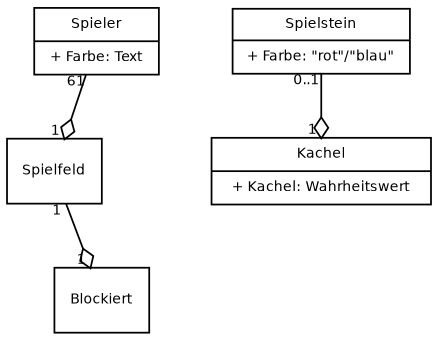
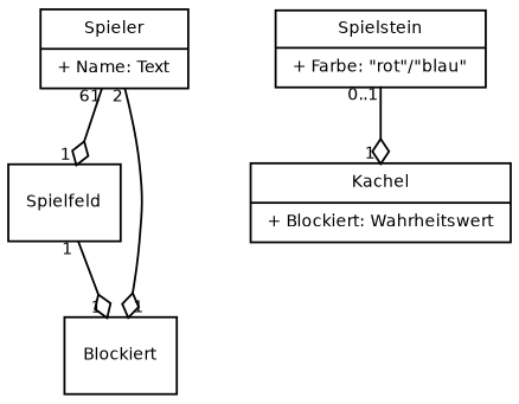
  digraph {
    fontname="Bitstream Vera Sans"
    fontsize=8
    node [fontname="Bitstream Vera Sans" fontsize=8 shape=record]
    edge [arrowhead=ediamond fontname="Bitstream Vera Sans" fontsize=8 headlabel=" 1 "]
    n1 [label="{Spielfeld}"]
    n2 [label=Blockiert]
    n3 [label="{Spielstein|+ Farbe: \"rot\"/\"blau\"}"]
-   n4 [label="{Kachel|+ Kachel: Wahrheitswert}"]
-   n5 [label="{Spieler|+ Farbe: Text}"]
+   n4 [label="{Kachel|+ Blockiert: Wahrheitswert}"]
+   n5 [label="{Spieler|+ Name: Text}"]
    n1 -> n2 [taillabel=" 1 "]
    n3 -> n4 [taillabel="0..1"]
    n5 -> n1 [taillabel=61]
+   n5 -> n2 [headlabel=" 1  " taillabel=2]
  }
